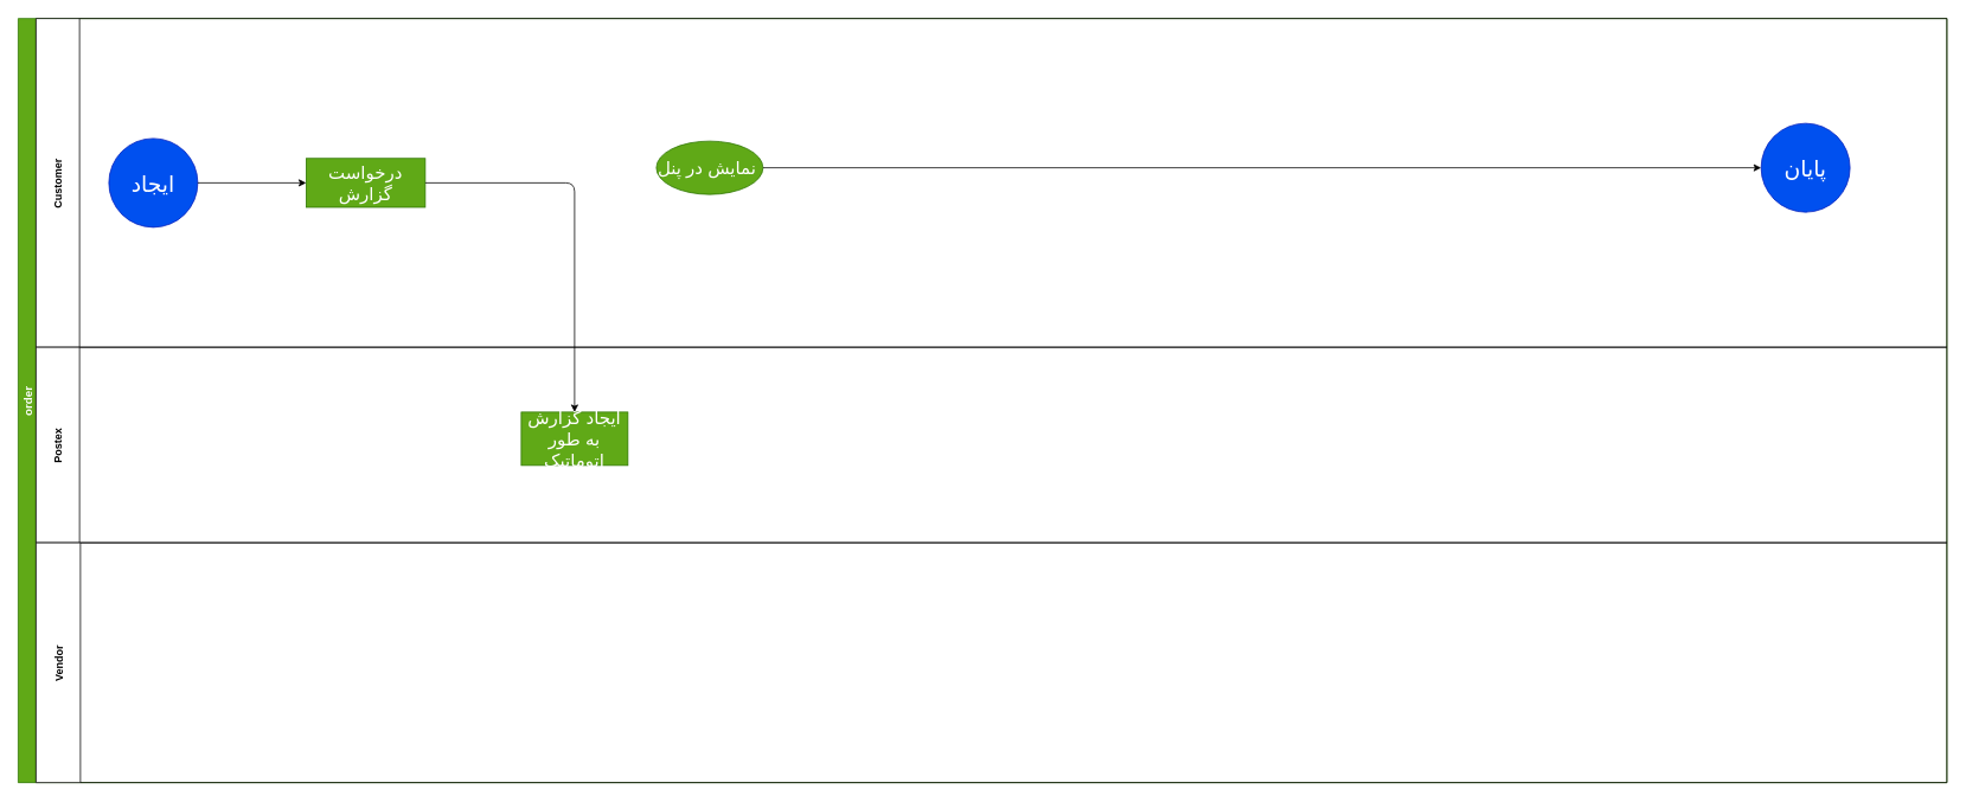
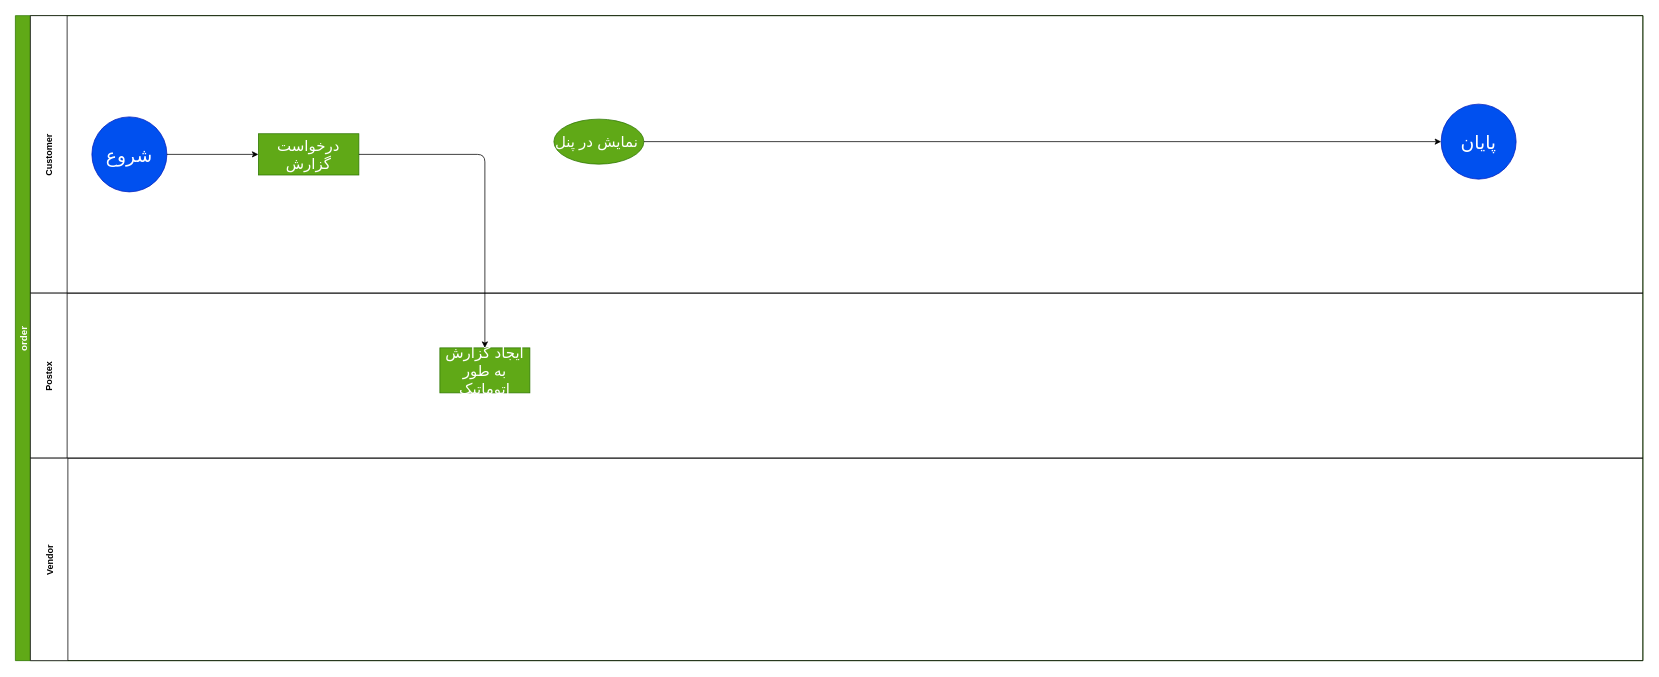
  <mxCell id="0" />
  <mxCell id="1" parent="0" />
  <mxCell id="2" value="order" style="swimlane;childLayout=stackLayout;resizeParent=1;resizeParentMax=0;horizontal=0;startSize=20;horizontalStack=0;fillColor=#60a917;strokeColor=#2D7600;fontColor=#ffffff;fontSize=13;" parent="1" vertex="1"><mxGeometry x="20" y="20" width="2170" height="860" as="geometry" /></mxCell>
  <mxCell id="3" value="Customer" style="swimlane;startSize=49;horizontal=0;fillColor=default;" parent="2" vertex="1"><mxGeometry x="20" width="2150" height="370" as="geometry" /></mxCell>
  <mxCell id="4" value="&lt;font style=&quot;font-size: 20px&quot;&gt;نمایش در پنل&amp;nbsp;&lt;/font&gt;" style="ellipse;whiteSpace=wrap;html=1;fillColor=#60a917;strokeColor=#2D7600;fontColor=#ffffff;" parent="3" vertex="1"><mxGeometry x="698" y="138" width="120" height="60" as="geometry" /></mxCell>
- <mxCell id="5" value="&lt;font style=&quot;font-size: 25px&quot;&gt;پایان&lt;/font&gt;" style="ellipse;whiteSpace=wrap;html=1;aspect=fixed;fillColor=#0050ef;strokeColor=#001DBC;fontColor=#ffffff;" parent="3" vertex="1"><mxGeometry x="1941" y="118" width="100" height="100" as="geometry" /></mxCell>
+ <mxCell id="5" value="&lt;font style=&quot;font-size: 25px&quot;&gt;پایان&lt;/font&gt;" style="ellipse;whiteSpace=wrap;html=1;aspect=fixed;fillColor=#0050ef;strokeColor=#001DBC;fontColor=#ffffff;" parent="3" vertex="1"><mxGeometry x="1881" y="118" width="100" height="100" as="geometry" /></mxCell>
  <mxCell id="6" style="edgeStyle=orthogonalEdgeStyle;html=1;exitX=1;exitY=0.5;exitDx=0;exitDy=0;" parent="3" source="4" target="5" edge="1"><mxGeometry relative="1" as="geometry"><mxPoint x="1591" y="168" as="targetPoint" /></mxGeometry></mxCell>
- <mxCell id="7" value="&lt;font style=&quot;font-size: 25px&quot;&gt;ایجاد&lt;/font&gt;" style="ellipse;whiteSpace=wrap;html=1;aspect=fixed;fillColor=#0050ef;strokeColor=#001DBC;fontColor=#ffffff;" parent="3" vertex="1"><mxGeometry x="82" y="135" width="100" height="100" as="geometry" /></mxCell>
+ <mxCell id="7" value="&lt;font style=&quot;font-size: 25px&quot;&gt;شروع&lt;/font&gt;" style="ellipse;whiteSpace=wrap;html=1;aspect=fixed;fillColor=#0050ef;strokeColor=#001DBC;fontColor=#ffffff;" parent="3" vertex="1"><mxGeometry x="82" y="135" width="100" height="100" as="geometry" /></mxCell>
  <mxCell id="8" value="&lt;font style=&quot;font-size: 20px&quot;&gt;درخواست گزارش&lt;/font&gt;" style="whiteSpace=wrap;html=1;fillColor=#60a917;strokeColor=#2D7600;fontColor=#ffffff;" parent="3" vertex="1"><mxGeometry x="304" y="157.5" width="134" height="55" as="geometry" /></mxCell>
  <mxCell id="9" value="" style="edgeStyle=orthogonalEdgeStyle;html=1;" parent="3" source="7" target="8" edge="1"><mxGeometry relative="1" as="geometry" /></mxCell>
  <mxCell id="10" value="Postex" style="swimlane;startSize=49;horizontal=0;" parent="2" vertex="1"><mxGeometry x="20" y="370" width="2150" height="220" as="geometry" /></mxCell>
  <mxCell id="11" value="&lt;font style=&quot;font-size: 20px&quot;&gt;ایجاد گزارش به طور اتوماتیک&lt;/font&gt;" style="whiteSpace=wrap;html=1;fillColor=#60a917;strokeColor=#2D7600;fontColor=#ffffff;" parent="10" vertex="1"><mxGeometry x="546" y="73" width="120" height="60" as="geometry" /></mxCell>
  <mxCell id="12" value="Vendor" style="swimlane;startSize=50;horizontal=0;" parent="2" vertex="1"><mxGeometry x="20" y="590" width="2150" height="270" as="geometry" /></mxCell>
  <mxCell id="13" style="edgeStyle=orthogonalEdgeStyle;html=1;exitX=1;exitY=0.5;exitDx=0;exitDy=0;" parent="2" source="8" target="11" edge="1"><mxGeometry relative="1" as="geometry" /></mxCell>
